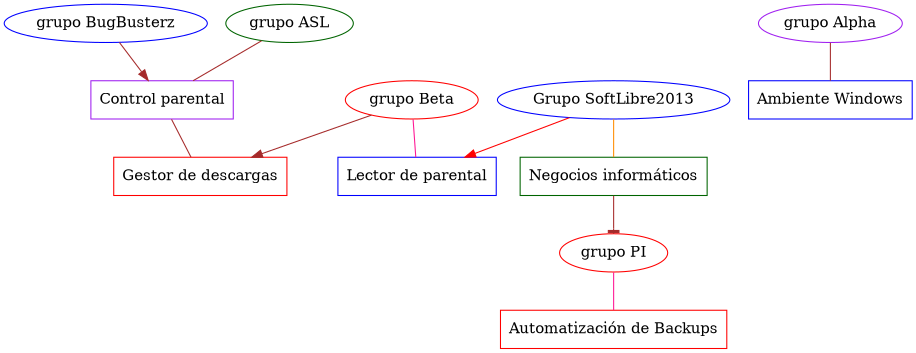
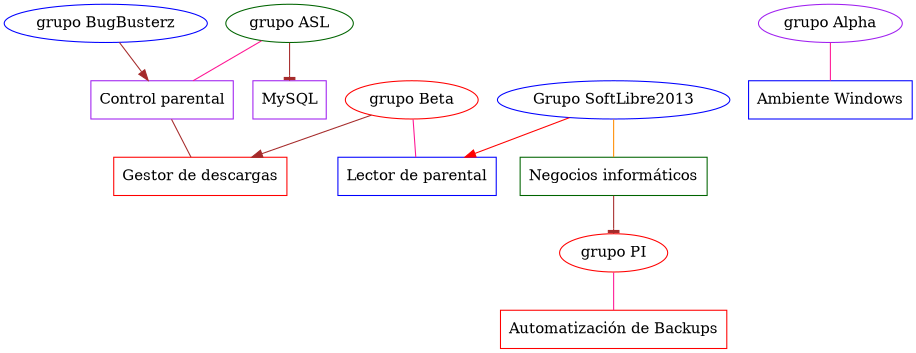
  digraph {
    splines=true
    node [color=red shape=box]
    edge [color=brown dir=none]
    n1 [label="Gestor de descargas"]
    n2 [label="Automatización de Backups"]
    n3 [color=blue label="Lector de parental"]
+   n4 [color=purple label=MySQL]
    n5 [color=purple label="Control parental"]
    n6 [color=darkgreen label="Negocios informáticos"]
    n7 [label="grupo PI" shape=""]
    n8 [color=blue label="Ambiente Windows"]
    n9 [label="grupo Beta" shape=""]
    n10 [color=purple label="grupo Alpha" shape=""]
    n11 [color=blue label="grupo BugBusterz" shape=""]
    n12 [color=darkgreen label="grupo ASL" shape=""]
    n13 [color=blue label="Grupo SoftLibre2013" shape=""]
    n5 -> n1
    n6 -> n7 [arrowhead=tee dir=""]
    n7 -> n2 [color=deeppink]
    n9 -> n1 [arrowhead=normal dir=""]
    n9 -> n3 [color=deeppink]
-   n10 -> n8
+   n10 -> n8 [color=deeppink]
    n11 -> n5 [arrowhead=normal dir=""]
-   n12 -> n5
+   n12 -> n4 [arrowhead=tee dir=""]
+   n12 -> n5 [color=deeppink]
    n13 -> n3 [arrowhead=normal color=red dir=""]
    n13 -> n6 [color=darkorange]
  }
